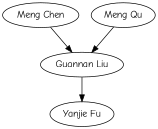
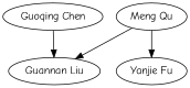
  strict digraph {
    fontname="Comic Neue"
    node [fontname="Comic Neue"]
    edge [fontname="Comic Neue"]
-   "Guoqing Chen" [label="Meng Chen"]
+   "Guoqing Chen"
    "Guannan Liu"
    "Yanjie Fu"
    "Meng Qu"
    "Guoqing Chen" -> "Guannan Liu"
-   "Guannan Liu" -> "Yanjie Fu"
+   "Meng Qu" -> "Yanjie Fu"
    "Meng Qu" -> "Guannan Liu"
  }
